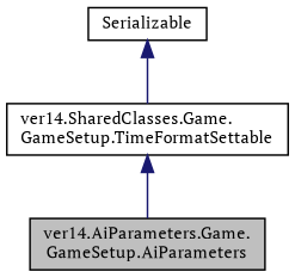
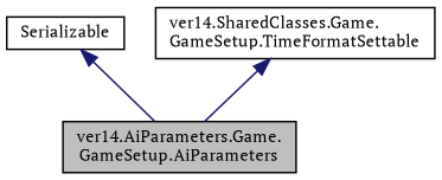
  digraph {
    fontname="PT Serif"
    node [color=black fillcolor=white fontname="PT Serif" fontsize=10 shape=record style=filled]
    edge [color=midnightblue dir=back fontname="PT Serif" fontsize=10 labelfontname=Helvetica labelfontsize=10 style=solid]
    n1 [fillcolor=grey75 fontcolor=black height=0.2 label="ver14.AiParameters.Game.\lGameSetup.AiParameters" width=0.4]
    n2 [height=0.2 label=Serializable width=0.4]
    n3 [height=0.2 label="ver14.SharedClasses.Game.\lGameSetup.TimeFormatSettable" width=0.4]
-   n2 -> n3
+   n2 -> n1
    n3 -> n1
  }
